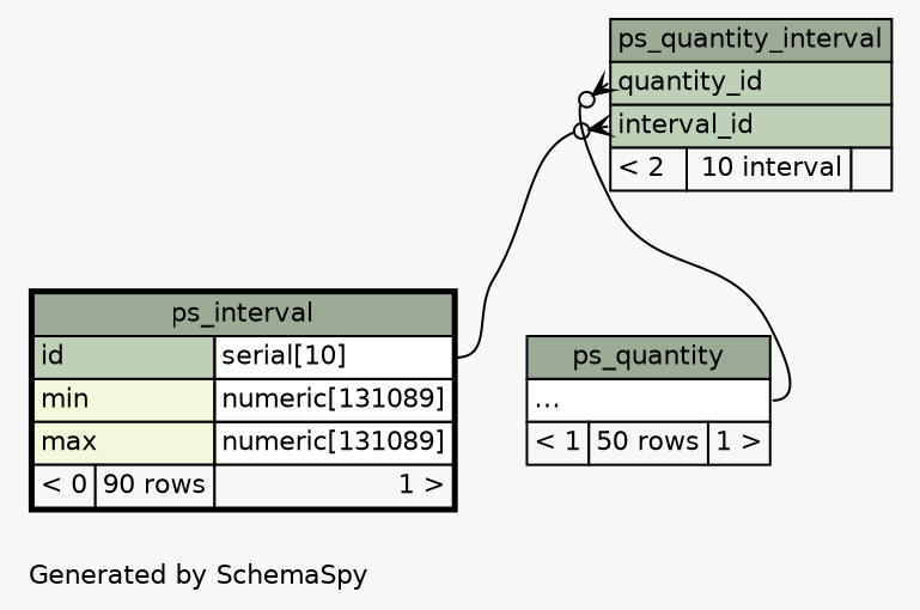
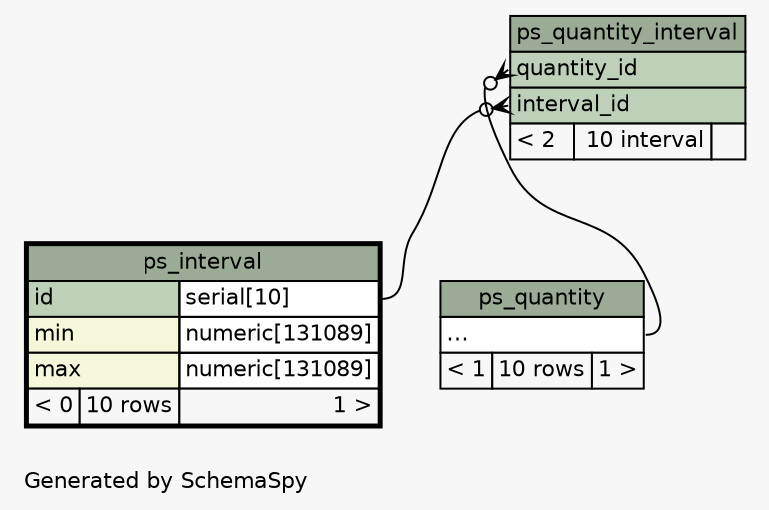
  digraph {
    bgcolor="#f7f7f7"
    fontname=Helvetica
    fontsize=11
    label="\nGenerated by SchemaSpy"
    labeljust=l
    nodesep=0.18
    rankdir=TB
    ranksep=0.46
    node [fontname=Helvetica fontsize=11 shape=plaintext]
    edge [arrowhead=none arrowsize=0.8 arrowtail=crowodot dir=back]
    n1 [label=<     <TABLE BORDER="0" CELLBORDER="1" CELLSPACING="0" BGCOLOR="#ffffff">       <TR><TD COLSPAN="3" BGCOLOR="#9bab96" ALIGN="CENTER">ps_quantity_interval</TD></TR>       <TR><TD PORT="quantity_id" COLSPAN="3" BGCOLOR="#bed1b8" ALIGN="LEFT">quantity_id</TD></TR>       <TR><TD PORT="interval_id" COLSPAN="3" BGCOLOR="#bed1b8" ALIGN="LEFT">interval_id</TD></TR>       <TR><TD ALIGN="LEFT" BGCOLOR="#f7f7f7">&lt; 2</TD><TD ALIGN="RIGHT" BGCOLOR="#f7f7f7">10 interval</TD><TD ALIGN="RIGHT" BGCOLOR="#f7f7f7">  </TD></TR>     </TABLE>>]
-   n2 [label=<     <TABLE BORDER="2" CELLBORDER="1" CELLSPACING="0" BGCOLOR="#ffffff">       <TR><TD COLSPAN="3" BGCOLOR="#9bab96" ALIGN="CENTER">ps_interval</TD></TR>       <TR><TD PORT="id" COLSPAN="2" BGCOLOR="#bed1b8" ALIGN="LEFT">id</TD><TD PORT="id.type" ALIGN="LEFT">serial[10]</TD></TR>       <TR><TD PORT="min" COLSPAN="2" BGCOLOR="#f4f7da" ALIGN="LEFT">min</TD><TD PORT="min.type" ALIGN="LEFT">numeric[131089]</TD></TR>       <TR><TD PORT="max" COLSPAN="2" BGCOLOR="#f4f7da" ALIGN="LEFT">max</TD><TD PORT="max.type" ALIGN="LEFT">numeric[131089]</TD></TR>       <TR><TD ALIGN="LEFT" BGCOLOR="#f7f7f7">&lt; 0</TD><TD ALIGN="RIGHT" BGCOLOR="#f7f7f7">90 rows</TD><TD ALIGN="RIGHT" BGCOLOR="#f7f7f7">1 &gt;</TD></TR>     </TABLE>>]
-   n3 [label=<     <TABLE BORDER="0" CELLBORDER="1" CELLSPACING="0" BGCOLOR="#ffffff">       <TR><TD COLSPAN="3" BGCOLOR="#9bab96" ALIGN="CENTER">ps_quantity</TD></TR>       <TR><TD PORT="elipses" COLSPAN="3" ALIGN="LEFT">...</TD></TR>       <TR><TD ALIGN="LEFT" BGCOLOR="#f7f7f7">&lt; 1</TD><TD ALIGN="RIGHT" BGCOLOR="#f7f7f7">50 rows</TD><TD ALIGN="RIGHT" BGCOLOR="#f7f7f7">1 &gt;</TD></TR>     </TABLE>>]
+   n2 [label=<     <TABLE BORDER="2" CELLBORDER="1" CELLSPACING="0" BGCOLOR="#ffffff">       <TR><TD COLSPAN="3" BGCOLOR="#9bab96" ALIGN="CENTER">ps_interval</TD></TR>       <TR><TD PORT="id" COLSPAN="2" BGCOLOR="#bed1b8" ALIGN="LEFT">id</TD><TD PORT="id.type" ALIGN="LEFT">serial[10]</TD></TR>       <TR><TD PORT="min" COLSPAN="2" BGCOLOR="#f4f7da" ALIGN="LEFT">min</TD><TD PORT="min.type" ALIGN="LEFT">numeric[131089]</TD></TR>       <TR><TD PORT="max" COLSPAN="2" BGCOLOR="#f4f7da" ALIGN="LEFT">max</TD><TD PORT="max.type" ALIGN="LEFT">numeric[131089]</TD></TR>       <TR><TD ALIGN="LEFT" BGCOLOR="#f7f7f7">&lt; 0</TD><TD ALIGN="RIGHT" BGCOLOR="#f7f7f7">10 rows</TD><TD ALIGN="RIGHT" BGCOLOR="#f7f7f7">1 &gt;</TD></TR>     </TABLE>>]
+   n3 [label=<     <TABLE BORDER="0" CELLBORDER="1" CELLSPACING="0" BGCOLOR="#ffffff">       <TR><TD COLSPAN="3" BGCOLOR="#9bab96" ALIGN="CENTER">ps_quantity</TD></TR>       <TR><TD PORT="elipses" COLSPAN="3" ALIGN="LEFT">...</TD></TR>       <TR><TD ALIGN="LEFT" BGCOLOR="#f7f7f7">&lt; 1</TD><TD ALIGN="RIGHT" BGCOLOR="#f7f7f7">10 rows</TD><TD ALIGN="RIGHT" BGCOLOR="#f7f7f7">1 &gt;</TD></TR>     </TABLE>>]
    n1 -> n2 [headport="id.type:e" tailport="interval_id:w"]
    n1 -> n3 [headport="elipses:e" tailport="quantity_id:w"]
  }
